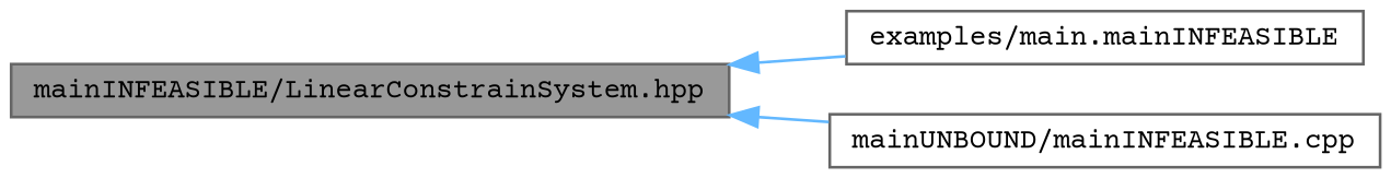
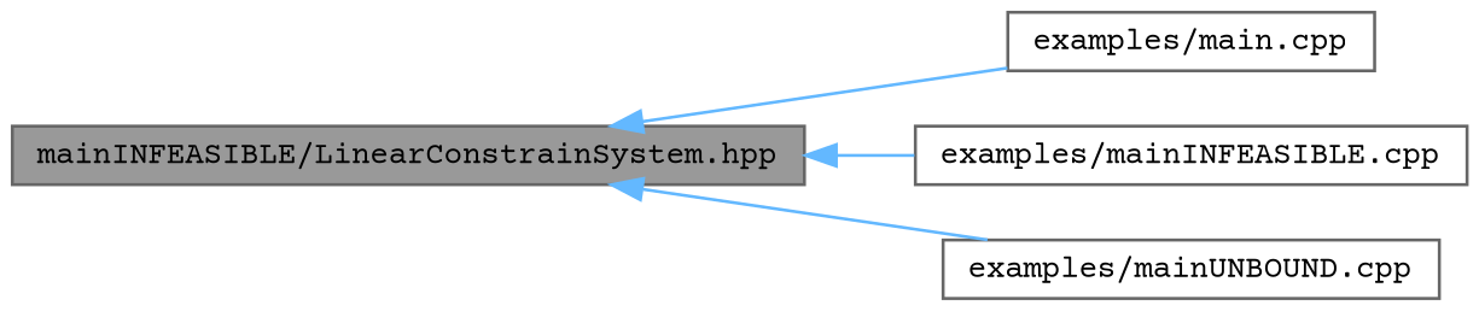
  digraph {
    fontname="Courier Prime"
    rankdir=LR
    node [color=grey40 fillcolor=white fontname="Courier Prime" fontsize=10 shape=box style=filled]
    edge [color=steelblue1 dir=back fontname="Courier Prime" fontsize=10 labelfontname=Helvetica labelfontsize=10 style=solid]
    n1 [color=gray40 fillcolor=grey60 fontcolor=black height=0.2 label="mainINFEASIBLE/LinearConstrainSystem.hpp" width=0.4]
-   n2 [height=0.2 label="examples/main.mainINFEASIBLE" width=0.4]
-   n3 [height=0.2 label="mainUNBOUND/mainINFEASIBLE.cpp" width=0.4]
+   n2 [height=0.2 label="examples/main.cpp" width=0.4]
+   n3 [height=0.2 label="examples/mainINFEASIBLE.cpp" width=0.4]
+   n4 [height=0.2 label="examples/mainUNBOUND.cpp" width=0.4]
    n1 -> n2
    n1 -> n3
+   n1 -> n4
  }
